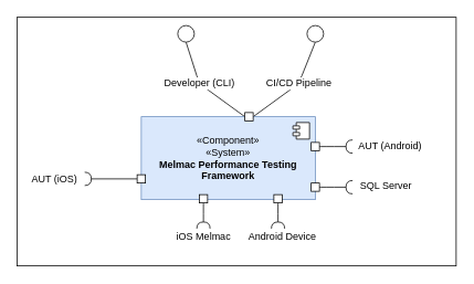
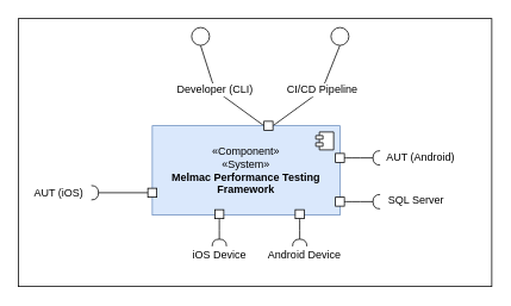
  <mxCell id="0" />
  <mxCell id="1" value="Untitled Layer" parent="0" />
  <mxCell id="2" value="" style="rounded=0;whiteSpace=wrap;html=1;container=0;" parent="1" vertex="1"><mxGeometry x="20" y="20" width="530" height="300" as="geometry" /></mxCell>
  <mxCell id="3" value="CI/CD Pipeline" style="edgeStyle=none;html=1;entryX=0.5;entryY=1;entryDx=0;entryDy=0;fontSize=12;endArrow=none;endFill=0;exitX=1;exitY=0.5;exitDx=0;exitDy=0;" parent="1" source="13" target="6" edge="1"><mxGeometry x="0.116" relative="1" as="geometry"><mxPoint x="305" y="118.333" as="sourcePoint" /><Array as="points"><mxPoint x="360" y="100" /></Array><mxPoint x="370" y="50" as="targetPoint" /><mxPoint as="offset" /></mxGeometry></mxCell>
  <mxCell id="4" value="Developer (CLI)" style="edgeStyle=none;html=1;entryX=0.5;entryY=1;entryDx=0;entryDy=0;fontSize=12;endArrow=none;endFill=0;exitX=0;exitY=0.5;exitDx=0;exitDy=0;" parent="1" source="13" target="14" edge="1"><mxGeometry x="0.129" relative="1" as="geometry"><mxPoint x="295" y="117.5" as="sourcePoint" /><mxPoint x="266" y="50" as="targetPoint" /><Array as="points"><mxPoint x="240" y="100" /></Array><mxPoint as="offset" /></mxGeometry></mxCell>
  <mxCell id="5" value="Android Device" style="text;html=1;align=center;verticalAlign=middle;resizable=0;points=[];autosize=1;strokeColor=none;fillColor=none;rotation=0;" parent="1" vertex="1"><mxGeometry x="290" y="270" width="100" height="30" as="geometry" /></mxCell>
  <mxCell id="6" value="&lt;div&gt;&lt;br&gt;&lt;/div&gt;&lt;div&gt;&lt;br&gt;&lt;/div&gt;&lt;div&gt;&lt;br&gt;&lt;br&gt;&lt;/div&gt;" style="ellipse;whiteSpace=wrap;html=1;aspect=fixed;" parent="1" vertex="1"><mxGeometry x="370" y="30" width="20" height="20" as="geometry" /></mxCell>
  <mxCell id="7" parent="0" />
  <mxCell id="8" value="«Component»&lt;div&gt;«System»&lt;/div&gt;&lt;div&gt;&lt;b&gt;&lt;font style=&quot;color: rgb(0, 0, 0);&quot;&gt;Melmac Performance Testing Framework&lt;/font&gt;&lt;/b&gt;&lt;/div&gt;" style="html=1;dropTarget=0;whiteSpace=wrap;fillColor=#dae8fc;strokeColor=#6c8ebf;" parent="7" vertex="1"><mxGeometry x="170" y="140" width="210" height="100" as="geometry" /></mxCell>
  <mxCell id="9" value="" style="shape=module;jettyWidth=8;jettyHeight=4;" parent="8" vertex="1"><mxGeometry x="1" width="20" height="20" relative="1" as="geometry"><mxPoint x="-27" y="7" as="offset" /></mxGeometry></mxCell>
  <mxCell id="10" value="" style="rounded=0;orthogonalLoop=1;jettySize=auto;html=1;endArrow=halfCircle;endFill=0;endSize=6;strokeWidth=1;sketch=0;fontSize=12;curved=1;" parent="7" source="12" target="11" edge="1"><mxGeometry relative="1" as="geometry"><mxPoint x="225" y="275" as="sourcePoint" /></mxGeometry></mxCell>
  <mxCell id="11" value="" style="ellipse;whiteSpace=wrap;html=1;align=center;aspect=fixed;fillColor=none;strokeColor=none;resizable=0;perimeter=centerPerimeter;rotatable=0;allowArrows=0;points=[];outlineConnect=1;" parent="7" vertex="1"><mxGeometry x="240" y="270" width="10" height="10" as="geometry" /></mxCell>
  <mxCell id="12" value="" style="whiteSpace=wrap;html=1;aspect=fixed;" parent="7" vertex="1"><mxGeometry x="240" y="234" width="10" height="10" as="geometry" /></mxCell>
  <mxCell id="13" value="" style="whiteSpace=wrap;html=1;aspect=fixed;" parent="7" vertex="1"><mxGeometry x="295" y="135" width="10" height="10" as="geometry" /></mxCell>
  <mxCell id="14" value="&lt;div&gt;&lt;br&gt;&lt;/div&gt;&lt;div&gt;&lt;br&gt;&lt;/div&gt;&lt;div&gt;&lt;br&gt;&lt;br&gt;&lt;/div&gt;" style="ellipse;whiteSpace=wrap;html=1;aspect=fixed;" parent="7" vertex="1"><mxGeometry x="214" y="30" width="20" height="20" as="geometry" /></mxCell>
- <mxCell id="15" value="iOS Melmac" style="text;html=1;align=center;verticalAlign=middle;resizable=0;points=[];autosize=1;strokeColor=none;fillColor=none;" parent="7" vertex="1"><mxGeometry x="205" y="270" width="80" height="30" as="geometry" /></mxCell>
+ <mxCell id="15" value="iOS Device" style="text;html=1;align=center;verticalAlign=middle;resizable=0;points=[];autosize=1;strokeColor=none;fillColor=none;" parent="7" vertex="1"><mxGeometry x="205" y="270" width="80" height="30" as="geometry" /></mxCell>
  <mxCell id="16" value="" style="whiteSpace=wrap;html=1;aspect=fixed;" parent="7" vertex="1"><mxGeometry x="330" y="234" width="10" height="10" as="geometry" /></mxCell>
  <mxCell id="17" value="" style="rounded=0;orthogonalLoop=1;jettySize=auto;html=1;endArrow=halfCircle;endFill=0;endSize=6;strokeWidth=1;sketch=0;fontSize=12;curved=1;" parent="7" target="18" edge="1"><mxGeometry relative="1" as="geometry"><mxPoint x="335" y="244" as="sourcePoint" /></mxGeometry></mxCell>
  <mxCell id="18" value="" style="ellipse;whiteSpace=wrap;html=1;align=center;aspect=fixed;fillColor=none;strokeColor=none;resizable=0;perimeter=centerPerimeter;rotatable=0;allowArrows=0;points=[];outlineConnect=1;" parent="7" vertex="1"><mxGeometry x="330" y="270" width="10" height="10" as="geometry" /></mxCell>
  <mxCell id="19" value="" style="whiteSpace=wrap;html=1;aspect=fixed;" parent="7" vertex="1"><mxGeometry x="375" y="220" width="10" height="10" as="geometry" /></mxCell>
  <mxCell id="20" value="" style="rounded=0;orthogonalLoop=1;jettySize=auto;html=1;endArrow=halfCircle;endFill=0;endSize=6;strokeWidth=1;sketch=0;fontSize=12;curved=1;entryX=0.5;entryY=0.5;entryDx=0;entryDy=0;exitX=1;exitY=0.5;exitDx=0;exitDy=0;entryPerimeter=0;" parent="7" source="19" edge="1"><mxGeometry relative="1" as="geometry"><mxPoint x="385" y="223.5" as="sourcePoint" /><mxPoint x="425" y="225" as="targetPoint" /></mxGeometry></mxCell>
  <mxCell id="21" value="SQL Server" style="text;html=1;align=center;verticalAlign=middle;resizable=0;points=[];autosize=1;strokeColor=none;fillColor=none;rotation=0;" parent="7" vertex="1"><mxGeometry x="420" y="209" width="90" height="30" as="geometry" /></mxCell>
  <mxCell id="22" value="" style="whiteSpace=wrap;html=1;aspect=fixed;" vertex="1" parent="7"><mxGeometry x="375" y="171" width="10" height="10" as="geometry" /></mxCell>
  <mxCell id="23" value="" style="rounded=0;orthogonalLoop=1;jettySize=auto;html=1;endArrow=halfCircle;endFill=0;endSize=6;strokeWidth=1;sketch=0;fontSize=12;curved=1;entryX=0.5;entryY=0.5;entryDx=0;entryDy=0;exitX=1;exitY=0.5;exitDx=0;exitDy=0;entryPerimeter=0;" edge="1" parent="7" source="22"><mxGeometry relative="1" as="geometry"><mxPoint x="385" y="174.5" as="sourcePoint" /><mxPoint x="425" y="176" as="targetPoint" /></mxGeometry></mxCell>
  <mxCell id="24" value="AUT (Android)" style="text;html=1;align=center;verticalAlign=middle;resizable=0;points=[];autosize=1;strokeColor=none;fillColor=none;rotation=0;" vertex="1" parent="7"><mxGeometry x="420" y="161" width="100" height="30" as="geometry" /></mxCell>
  <mxCell id="25" style="edgeStyle=none;html=1;exitX=0;exitY=0.5;exitDx=0;exitDy=0;endArrow=halfCircle;endFill=0;entryX=0.959;entryY=0.5;entryDx=0;entryDy=0;entryPerimeter=0;" edge="1" parent="7" source="26" target="27"><mxGeometry relative="1" as="geometry" /></mxCell>
  <mxCell id="26" value="" style="whiteSpace=wrap;html=1;aspect=fixed;" vertex="1" parent="7"><mxGeometry x="165" y="210" width="10" height="10" as="geometry" /></mxCell>
  <mxCell id="27" value="AUT (iOS)" style="text;html=1;align=center;verticalAlign=middle;resizable=0;points=[];autosize=1;strokeColor=none;fillColor=none;" vertex="1" parent="7"><mxGeometry x="25" y="200" width="80" height="30" as="geometry" /></mxCell>
